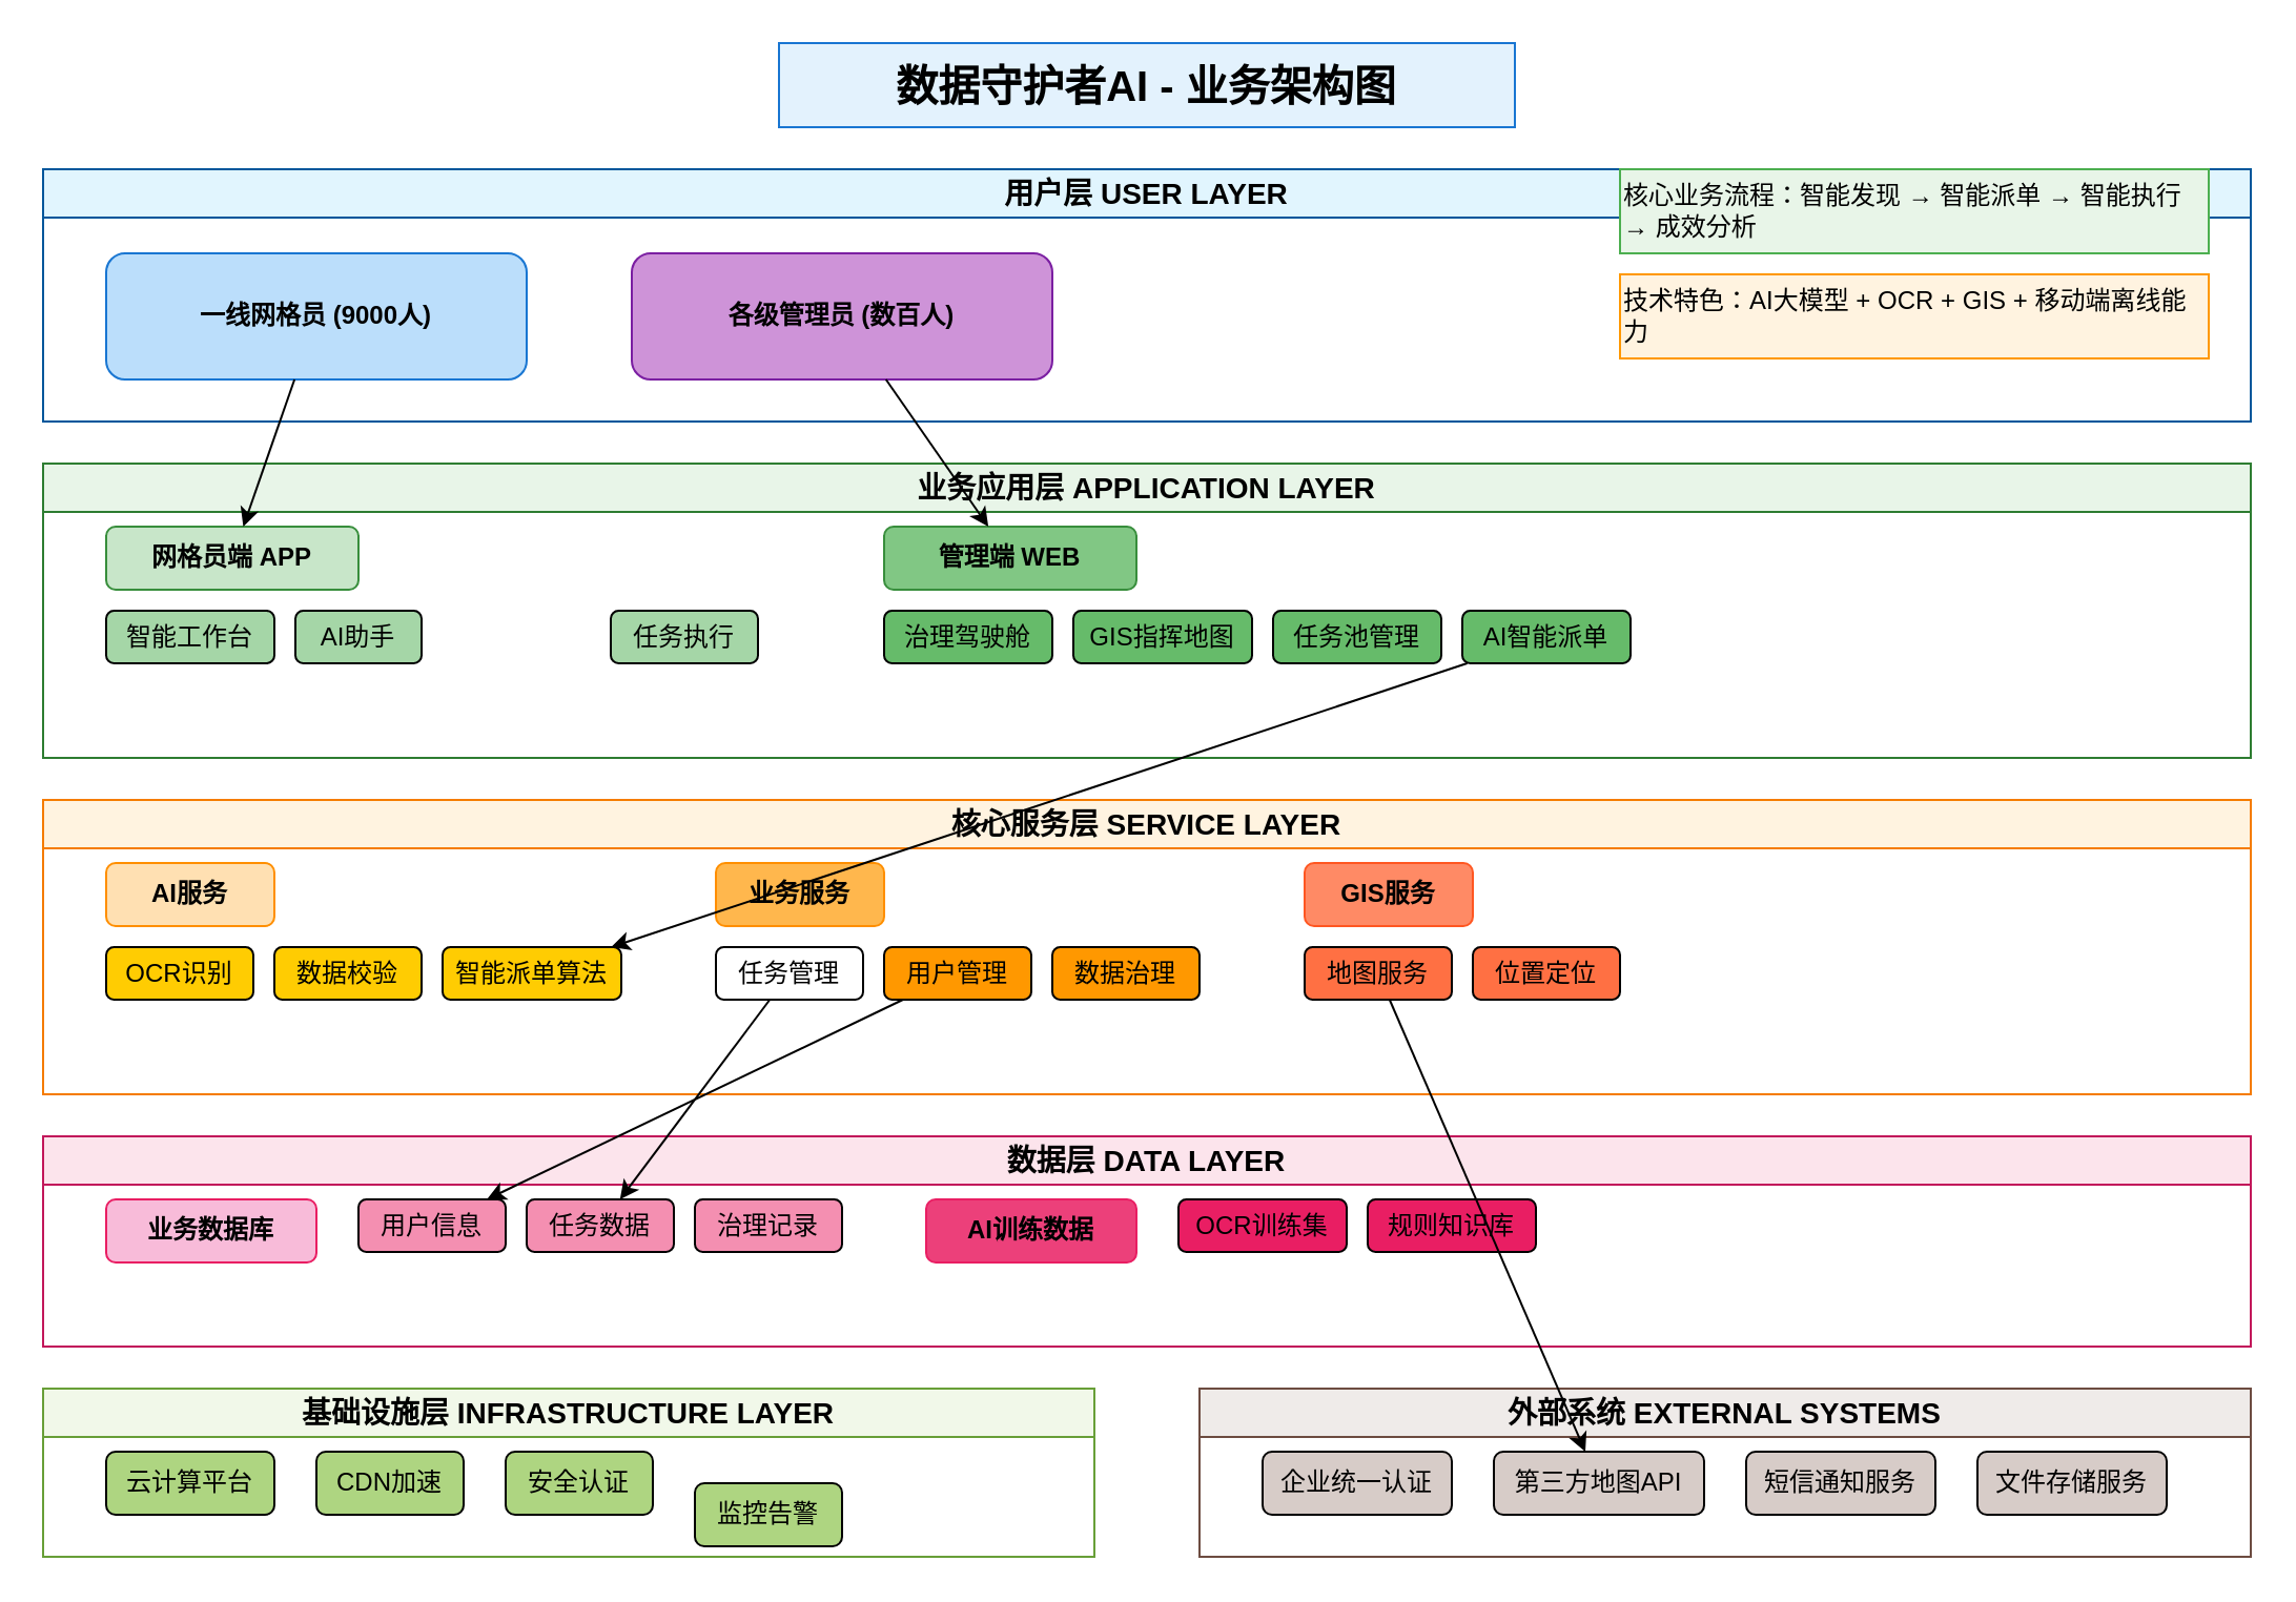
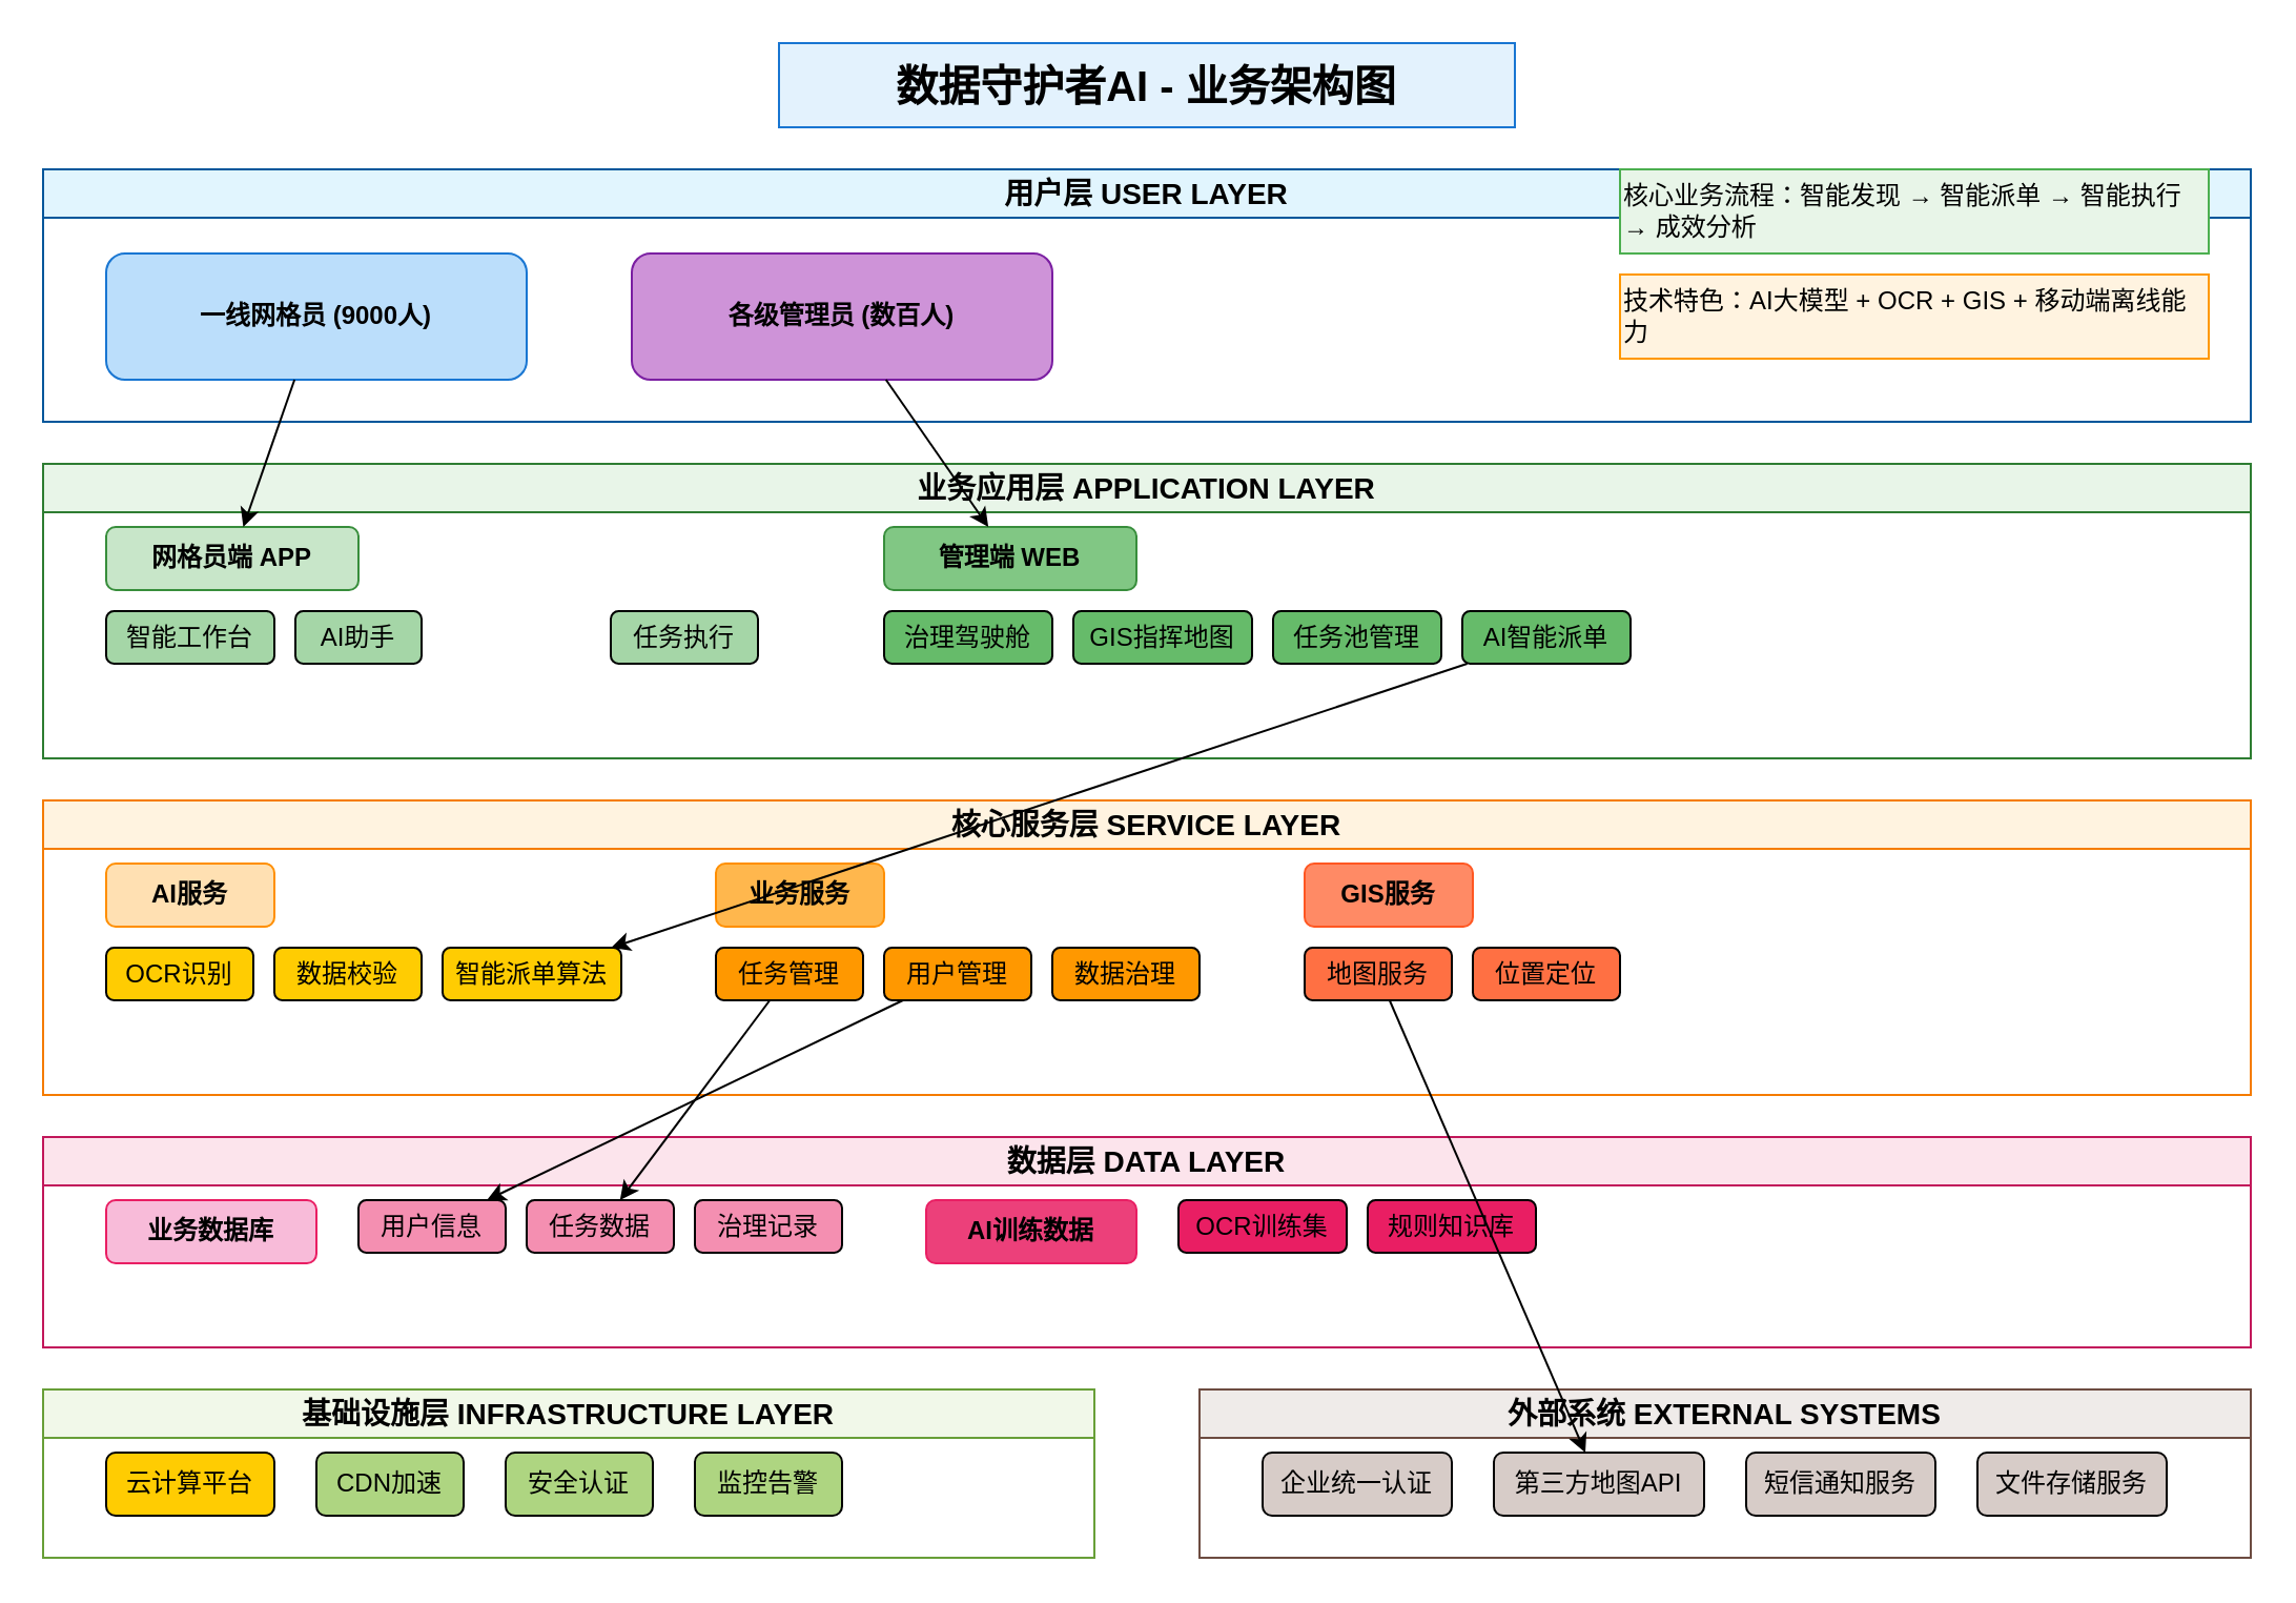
  <mxCell id="0" />
  <mxCell id="1" parent="0" />
  <mxCell id="2" value="数据守护者AI - 业务架构图" style="text;html=1;align=center;verticalAlign=middle;whiteSpace=wrap;rounded=0;fontSize=20;fontStyle=1;fillColor=#E3F2FD;strokeColor=#1976D2;" vertex="1" parent="1"><mxGeometry x="370" y="20" width="350" height="40" as="geometry" /></mxCell>
  <mxCell id="3" value="用户层 USER LAYER" style="swimlane;whiteSpace=wrap;html=1;fillColor=#E1F5FE;strokeColor=#01579B;fontStyle=1;fontSize=14;" vertex="1" parent="1"><mxGeometry x="20" y="80" width="1050" height="120" as="geometry" /></mxCell>
  <mxCell id="4" value="一线网格员 (9000人)" style="rounded=1;whiteSpace=wrap;html=1;fillColor=#BBDEFB;strokeColor=#1976D2;fontStyle=1;" vertex="1" parent="3"><mxGeometry x="30" y="40" width="200" height="60" as="geometry" /></mxCell>
  <mxCell id="5" value="各级管理员 (数百人)" style="rounded=1;whiteSpace=wrap;html=1;fillColor=#CE93D8;strokeColor=#7B1FA2;fontStyle=1;" vertex="1" parent="3"><mxGeometry x="280" y="40" width="200" height="60" as="geometry" /></mxCell>
  <mxCell id="6" value="业务应用层 APPLICATION LAYER" style="swimlane;whiteSpace=wrap;html=1;fillColor=#E8F5E8;strokeColor=#2E7D32;fontStyle=1;fontSize=14;" vertex="1" parent="1"><mxGeometry x="20" y="220" width="1050" height="140" as="geometry" /></mxCell>
  <mxCell id="7" value="网格员端 APP" style="rounded=1;whiteSpace=wrap;html=1;fillColor=#C8E6C9;strokeColor=#388E3C;fontStyle=1;" vertex="1" parent="6"><mxGeometry x="30" y="30" width="120" height="30" as="geometry" /></mxCell>
  <mxCell id="8" value="智能工作台" style="rounded=1;whiteSpace=wrap;html=1;fillColor=#A5D6A7;" vertex="1" parent="6"><mxGeometry x="30" y="70" width="80" height="25" as="geometry" /></mxCell>
  <mxCell id="9" value="AI助手" style="rounded=1;whiteSpace=wrap;html=1;fillColor=#A5D6A7;" vertex="1" parent="6"><mxGeometry x="120" y="70" width="60" height="25" as="geometry" /></mxCell>
  <mxCell id="10" value="任务执行" style="rounded=1;whiteSpace=wrap;html=1;fillColor=#A5D6A7;" vertex="1" parent="6"><mxGeometry x="270" y="70" width="70" height="25" as="geometry" /></mxCell>
  <mxCell id="11" value="管理端 WEB" style="rounded=1;whiteSpace=wrap;html=1;fillColor=#81C784;strokeColor=#388E3C;fontStyle=1;" vertex="1" parent="6"><mxGeometry x="400" y="30" width="120" height="30" as="geometry" /></mxCell>
  <mxCell id="12" value="治理驾驶舱" style="rounded=1;whiteSpace=wrap;html=1;fillColor=#66BB6A;" vertex="1" parent="6"><mxGeometry x="400" y="70" width="80" height="25" as="geometry" /></mxCell>
  <mxCell id="13" value="GIS指挥地图" style="rounded=1;whiteSpace=wrap;html=1;fillColor=#66BB6A;" vertex="1" parent="6"><mxGeometry x="490" y="70" width="85" height="25" as="geometry" /></mxCell>
  <mxCell id="14" value="任务池管理" style="rounded=1;whiteSpace=wrap;html=1;fillColor=#66BB6A;" vertex="1" parent="6"><mxGeometry x="585" y="70" width="80" height="25" as="geometry" /></mxCell>
  <mxCell id="15" value="AI智能派单" style="rounded=1;whiteSpace=wrap;html=1;fillColor=#66BB6A;" vertex="1" parent="6"><mxGeometry x="675" y="70" width="80" height="25" as="geometry" /></mxCell>
  <mxCell id="16" value="核心服务层 SERVICE LAYER" style="swimlane;whiteSpace=wrap;html=1;fillColor=#FFF3E0;strokeColor=#F57C00;fontStyle=1;fontSize=14;" vertex="1" parent="1"><mxGeometry x="20" y="380" width="1050" height="140" as="geometry" /></mxCell>
  <mxCell id="17" value="AI服务" style="rounded=1;whiteSpace=wrap;html=1;fillColor=#FFE0B2;strokeColor=#FF8F00;fontStyle=1;" vertex="1" parent="16"><mxGeometry x="30" y="30" width="80" height="30" as="geometry" /></mxCell>
  <mxCell id="18" value="OCR识别" style="rounded=1;whiteSpace=wrap;html=1;fillColor=#FFCC02;" vertex="1" parent="16"><mxGeometry x="30" y="70" width="70" height="25" as="geometry" /></mxCell>
  <mxCell id="19" value="数据校验" style="rounded=1;whiteSpace=wrap;html=1;fillColor=#FFCC02;" vertex="1" parent="16"><mxGeometry x="110" y="70" width="70" height="25" as="geometry" /></mxCell>
  <mxCell id="20" value="智能派单算法" style="rounded=1;whiteSpace=wrap;html=1;fillColor=#FFCC02;" vertex="1" parent="16"><mxGeometry x="190" y="70" width="85" height="25" as="geometry" /></mxCell>
  <mxCell id="21" value="业务服务" style="rounded=1;whiteSpace=wrap;html=1;fillColor=#FFB74D;strokeColor=#FF8F00;fontStyle=1;" vertex="1" parent="16"><mxGeometry x="320" y="30" width="80" height="30" as="geometry" /></mxCell>
- <mxCell id="22" value="任务管理" style="rounded=1;whiteSpace=wrap;html=1;fillColor=#ffffff;" vertex="1" parent="16"><mxGeometry x="320" y="70" width="70" height="25" as="geometry" /></mxCell>
+ <mxCell id="22" value="任务管理" style="rounded=1;whiteSpace=wrap;html=1;fillColor=#FF9800;" vertex="1" parent="16"><mxGeometry x="320" y="70" width="70" height="25" as="geometry" /></mxCell>
  <mxCell id="23" value="用户管理" style="rounded=1;whiteSpace=wrap;html=1;fillColor=#FF9800;" vertex="1" parent="16"><mxGeometry x="400" y="70" width="70" height="25" as="geometry" /></mxCell>
  <mxCell id="24" value="数据治理" style="rounded=1;whiteSpace=wrap;html=1;fillColor=#FF9800;" vertex="1" parent="16"><mxGeometry x="480" y="70" width="70" height="25" as="geometry" /></mxCell>
  <mxCell id="25" value="GIS服务" style="rounded=1;whiteSpace=wrap;html=1;fillColor=#FF8A65;strokeColor=#FF5722;fontStyle=1;" vertex="1" parent="16"><mxGeometry x="600" y="30" width="80" height="30" as="geometry" /></mxCell>
  <mxCell id="26" value="地图服务" style="rounded=1;whiteSpace=wrap;html=1;fillColor=#FF7043;" vertex="1" parent="16"><mxGeometry x="600" y="70" width="70" height="25" as="geometry" /></mxCell>
  <mxCell id="27" value="位置定位" style="rounded=1;whiteSpace=wrap;html=1;fillColor=#FF7043;" vertex="1" parent="16"><mxGeometry x="680" y="70" width="70" height="25" as="geometry" /></mxCell>
  <mxCell id="28" value="数据层 DATA LAYER" style="swimlane;whiteSpace=wrap;html=1;fillColor=#FCE4EC;strokeColor=#C2185B;fontStyle=1;fontSize=14;" vertex="1" parent="1"><mxGeometry x="20" y="540" width="1050" height="100" as="geometry" /></mxCell>
  <mxCell id="29" value="业务数据库" style="rounded=1;whiteSpace=wrap;html=1;fillColor=#F8BBD9;strokeColor=#E91E63;fontStyle=1;" vertex="1" parent="28"><mxGeometry x="30" y="30" width="100" height="30" as="geometry" /></mxCell>
  <mxCell id="30" value="用户信息" style="rounded=1;whiteSpace=wrap;html=1;fillColor=#F48FB1;" vertex="1" parent="28"><mxGeometry x="150" y="30" width="70" height="25" as="geometry" /></mxCell>
  <mxCell id="31" value="任务数据" style="rounded=1;whiteSpace=wrap;html=1;fillColor=#F48FB1;" vertex="1" parent="28"><mxGeometry x="230" y="30" width="70" height="25" as="geometry" /></mxCell>
  <mxCell id="32" value="治理记录" style="rounded=1;whiteSpace=wrap;html=1;fillColor=#F48FB1;" vertex="1" parent="28"><mxGeometry x="310" y="30" width="70" height="25" as="geometry" /></mxCell>
  <mxCell id="33" value="AI训练数据" style="rounded=1;whiteSpace=wrap;html=1;fillColor=#EC407A;strokeColor=#E91E63;fontStyle=1;" vertex="1" parent="28"><mxGeometry x="420" y="30" width="100" height="30" as="geometry" /></mxCell>
  <mxCell id="34" value="OCR训练集" style="rounded=1;whiteSpace=wrap;html=1;fillColor=#E91E63;" vertex="1" parent="28"><mxGeometry x="540" y="30" width="80" height="25" as="geometry" /></mxCell>
  <mxCell id="35" value="规则知识库" style="rounded=1;whiteSpace=wrap;html=1;fillColor=#E91E63;" vertex="1" parent="28"><mxGeometry x="630" y="30" width="80" height="25" as="geometry" /></mxCell>
  <mxCell id="36" value="基础设施层 INFRASTRUCTURE LAYER" style="swimlane;whiteSpace=wrap;html=1;fillColor=#F1F8E9;strokeColor=#689F38;fontStyle=1;fontSize=14;" vertex="1" parent="1"><mxGeometry x="20" y="660" width="500" height="80" as="geometry" /></mxCell>
- <mxCell id="37" value="云计算平台" style="rounded=1;whiteSpace=wrap;html=1;fillColor=#AED581;" vertex="1" parent="36"><mxGeometry x="30" y="30" width="80" height="30" as="geometry" /></mxCell>
+ <mxCell id="37" value="云计算平台" style="rounded=1;whiteSpace=wrap;html=1;fillColor=#ffcc02;" vertex="1" parent="36"><mxGeometry x="30" y="30" width="80" height="30" as="geometry" /></mxCell>
  <mxCell id="38" value="CDN加速" style="rounded=1;whiteSpace=wrap;html=1;fillColor=#AED581;" vertex="1" parent="36"><mxGeometry x="130" y="30" width="70" height="30" as="geometry" /></mxCell>
  <mxCell id="39" value="安全认证" style="rounded=1;whiteSpace=wrap;html=1;fillColor=#AED581;" vertex="1" parent="36"><mxGeometry x="220" y="30" width="70" height="30" as="geometry" /></mxCell>
- <mxCell id="40" value="监控告警" style="rounded=1;whiteSpace=wrap;html=1;fillColor=#AED581;" vertex="1" parent="36"><mxGeometry x="310" y="45" width="70" height="30" as="geometry" /></mxCell>
+ <mxCell id="40" value="监控告警" style="rounded=1;whiteSpace=wrap;html=1;fillColor=#AED581;" vertex="1" parent="36"><mxGeometry x="310" y="30" width="70" height="30" as="geometry" /></mxCell>
  <mxCell id="41" value="外部系统 EXTERNAL SYSTEMS" style="swimlane;whiteSpace=wrap;html=1;fillColor=#EFEBE9;strokeColor=#6D4C41;fontStyle=1;fontSize=14;" vertex="1" parent="1"><mxGeometry x="570" y="660" width="500" height="80" as="geometry" /></mxCell>
  <mxCell id="42" value="企业统一认证" style="rounded=1;whiteSpace=wrap;html=1;fillColor=#D7CCC8;" vertex="1" parent="41"><mxGeometry x="30" y="30" width="90" height="30" as="geometry" /></mxCell>
  <mxCell id="43" value="第三方地图API" style="rounded=1;whiteSpace=wrap;html=1;fillColor=#D7CCC8;" vertex="1" parent="41"><mxGeometry x="140" y="30" width="100" height="30" as="geometry" /></mxCell>
  <mxCell id="44" value="短信通知服务" style="rounded=1;whiteSpace=wrap;html=1;fillColor=#D7CCC8;" vertex="1" parent="41"><mxGeometry x="260" y="30" width="90" height="30" as="geometry" /></mxCell>
  <mxCell id="45" value="文件存储服务" style="rounded=1;whiteSpace=wrap;html=1;fillColor=#D7CCC8;" vertex="1" parent="41"><mxGeometry x="370" y="30" width="90" height="30" as="geometry" /></mxCell>
  <mxCell id="46" edge="1" parent="1" source="4" target="7"><mxGeometry relative="1" as="geometry" /></mxCell>
  <mxCell id="47" edge="1" parent="1" source="5" target="11"><mxGeometry relative="1" as="geometry" /></mxCell>
  <mxCell id="48" edge="1" parent="1" source="15" target="20"><mxGeometry relative="1" as="geometry" /></mxCell>
  <mxCell id="49" edge="1" parent="1" source="22" target="31"><mxGeometry relative="1" as="geometry" /></mxCell>
  <mxCell id="50" edge="1" parent="1" source="23" target="30"><mxGeometry relative="1" as="geometry" /></mxCell>
  <mxCell id="51" edge="1" parent="1" source="26" target="43"><mxGeometry relative="1" as="geometry" /></mxCell>
  <mxCell id="52" value="核心业务流程：智能发现 → 智能派单 → 智能执行 → 成效分析" style="text;html=1;align=left;verticalAlign=middle;whiteSpace=wrap;rounded=0;fontSize=12;fillColor=#E8F5E8;strokeColor=#4CAF50;" vertex="1" parent="1"><mxGeometry x="770" y="80" width="280" height="40" as="geometry" /></mxCell>
  <mxCell id="53" value="技术特色：AI大模型 + OCR + GIS + 移动端离线能力" style="text;html=1;align=left;verticalAlign=middle;whiteSpace=wrap;rounded=0;fontSize=12;fillColor=#FFF3E0;strokeColor=#FF9800;" vertex="1" parent="1"><mxGeometry x="770" y="130" width="280" height="40" as="geometry" /></mxCell>
